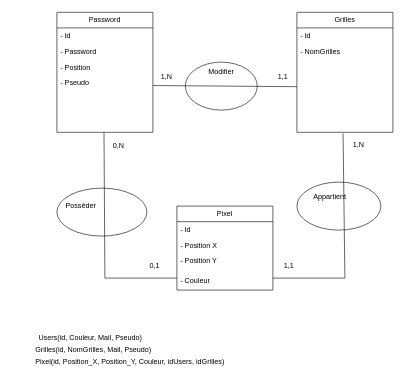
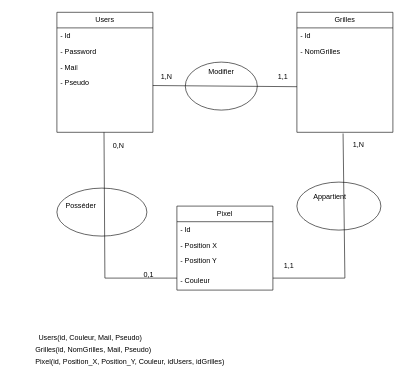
  <mxCell id="0" />
  <mxCell id="1" parent="0" />
  <mxCell id="2" value="" style="ellipse;whiteSpace=wrap;html=1;" parent="1" vertex="1"><mxGeometry x="494" y="303" width="140" height="80" as="geometry" /></mxCell>
  <mxCell id="3" value="" style="ellipse;whiteSpace=wrap;html=1;" parent="1" vertex="1"><mxGeometry x="94" y="313" width="150" height="80" as="geometry" /></mxCell>
  <mxCell id="4" value="" style="ellipse;whiteSpace=wrap;html=1;" parent="1" vertex="1"><mxGeometry x="308" y="103" width="120" height="80" as="geometry" /></mxCell>
  <mxCell id="5" value="Grilles" style="swimlane;fontStyle=0;childLayout=stackLayout;horizontal=1;startSize=26;fillColor=none;horizontalStack=0;resizeParent=1;resizeParentMax=0;resizeLast=0;collapsible=1;marginBottom=0;whiteSpace=wrap;html=1;" parent="1" vertex="1"><mxGeometry x="494" y="20" width="160" height="200" as="geometry" /></mxCell>
  <mxCell id="6" value="- Id" style="text;strokeColor=none;fillColor=none;align=left;verticalAlign=top;spacingLeft=4;spacingRight=4;overflow=hidden;rotatable=0;points=[[0,0.5],[1,0.5]];portConstraint=eastwest;whiteSpace=wrap;html=1;" parent="5" vertex="1"><mxGeometry y="26" width="160" height="26" as="geometry" /></mxCell>
  <mxCell id="7" value="- NomGrilles" style="text;strokeColor=none;fillColor=none;align=left;verticalAlign=top;spacingLeft=4;spacingRight=4;overflow=hidden;rotatable=0;points=[[0,0.5],[1,0.5]];portConstraint=eastwest;whiteSpace=wrap;html=1;" parent="5" vertex="1"><mxGeometry y="52" width="160" height="26" as="geometry" /></mxCell>
  <mxCell id="8" value="&lt;div&gt;&lt;br&gt;&lt;/div&gt;" style="text;strokeColor=none;fillColor=none;align=left;verticalAlign=top;spacingLeft=4;spacingRight=4;overflow=hidden;rotatable=0;points=[[0,0.5],[1,0.5]];portConstraint=eastwest;whiteSpace=wrap;html=1;" parent="5" vertex="1"><mxGeometry y="78" width="160" height="122" as="geometry" /></mxCell>
  <mxCell id="9" value="Pixel" style="swimlane;fontStyle=0;childLayout=stackLayout;horizontal=1;startSize=26;fillColor=none;horizontalStack=0;resizeParent=1;resizeParentMax=0;resizeLast=0;collapsible=1;marginBottom=0;whiteSpace=wrap;html=1;" parent="1" vertex="1"><mxGeometry x="294" y="343" width="160" height="140" as="geometry" /></mxCell>
  <mxCell id="10" value="- Id" style="text;strokeColor=none;fillColor=none;align=left;verticalAlign=top;spacingLeft=4;spacingRight=4;overflow=hidden;rotatable=0;points=[[0,0.5],[1,0.5]];portConstraint=eastwest;whiteSpace=wrap;html=1;" parent="9" vertex="1"><mxGeometry y="26" width="160" height="26" as="geometry" /></mxCell>
  <mxCell id="11" value="&lt;div&gt;- Position X&lt;/div&gt;&lt;div&gt;&lt;br&gt;&lt;/div&gt;" style="text;strokeColor=none;fillColor=none;align=left;verticalAlign=top;spacingLeft=4;spacingRight=4;overflow=hidden;rotatable=0;points=[[0,0.5],[1,0.5]];portConstraint=eastwest;whiteSpace=wrap;html=1;" parent="9" vertex="1"><mxGeometry y="52" width="160" height="26" as="geometry" /></mxCell>
  <mxCell id="12" value="&lt;div&gt;- Position Y&lt;br&gt;&lt;/div&gt;" style="text;strokeColor=none;fillColor=none;align=left;verticalAlign=top;spacingLeft=4;spacingRight=4;overflow=hidden;rotatable=0;points=[[0,0.5],[1,0.5]];portConstraint=eastwest;whiteSpace=wrap;html=1;" parent="9" vertex="1"><mxGeometry y="78" width="160" height="32" as="geometry" /></mxCell>
  <mxCell id="13" value="&lt;div&gt;- Couleur&lt;br&gt;&lt;/div&gt;" style="text;strokeColor=none;fillColor=none;align=left;verticalAlign=top;spacingLeft=4;spacingRight=4;overflow=hidden;rotatable=0;points=[[0,0.5],[1,0.5]];portConstraint=eastwest;whiteSpace=wrap;html=1;" parent="9" vertex="1"><mxGeometry y="110" width="160" height="30" as="geometry" /></mxCell>
- <mxCell id="14" value="Password" style="swimlane;fontStyle=0;childLayout=stackLayout;horizontal=1;startSize=26;fillColor=none;horizontalStack=0;resizeParent=1;resizeParentMax=0;resizeLast=0;collapsible=1;marginBottom=0;whiteSpace=wrap;html=1;" parent="1" vertex="1"><mxGeometry x="94" y="20" width="160" height="200" as="geometry" /></mxCell>
+ <mxCell id="14" value="Users" style="swimlane;fontStyle=0;childLayout=stackLayout;horizontal=1;startSize=26;fillColor=none;horizontalStack=0;resizeParent=1;resizeParentMax=0;resizeLast=0;collapsible=1;marginBottom=0;whiteSpace=wrap;html=1;" parent="1" vertex="1"><mxGeometry x="94" y="20" width="160" height="200" as="geometry" /></mxCell>
  <mxCell id="15" value="- Id" style="text;strokeColor=none;fillColor=none;align=left;verticalAlign=top;spacingLeft=4;spacingRight=4;overflow=hidden;rotatable=0;points=[[0,0.5],[1,0.5]];portConstraint=eastwest;whiteSpace=wrap;html=1;" parent="14" vertex="1"><mxGeometry y="26" width="160" height="26" as="geometry" /></mxCell>
  <mxCell id="16" value="- Password" style="text;strokeColor=none;fillColor=none;align=left;verticalAlign=top;spacingLeft=4;spacingRight=4;overflow=hidden;rotatable=0;points=[[0,0.5],[1,0.5]];portConstraint=eastwest;whiteSpace=wrap;html=1;" parent="14" vertex="1"><mxGeometry y="52" width="160" height="26" as="geometry" /></mxCell>
- <mxCell id="17" value="- Position" style="text;strokeColor=none;fillColor=none;align=left;verticalAlign=top;spacingLeft=4;spacingRight=4;overflow=hidden;rotatable=0;points=[[0,0.5],[1,0.5]];portConstraint=eastwest;whiteSpace=wrap;html=1;" parent="14" vertex="1"><mxGeometry y="78" width="160" height="26" as="geometry" /></mxCell>
+ <mxCell id="17" value="- Mail" style="text;strokeColor=none;fillColor=none;align=left;verticalAlign=top;spacingLeft=4;spacingRight=4;overflow=hidden;rotatable=0;points=[[0,0.5],[1,0.5]];portConstraint=eastwest;whiteSpace=wrap;html=1;" parent="14" vertex="1"><mxGeometry y="78" width="160" height="26" as="geometry" /></mxCell>
  <mxCell id="18" value="&lt;div&gt;- Pseudo&lt;br&gt;&lt;/div&gt;&lt;div&gt;&lt;br&gt;&lt;/div&gt;" style="text;strokeColor=none;fillColor=none;align=left;verticalAlign=top;spacingLeft=4;spacingRight=4;overflow=hidden;rotatable=0;points=[[0,0.5],[1,0.5]];portConstraint=eastwest;whiteSpace=wrap;html=1;" parent="14" vertex="1"><mxGeometry y="104" width="160" height="96" as="geometry" /></mxCell>
  <mxCell id="19" value="" style="endArrow=none;html=1;rounded=0;exitX=0.481;exitY=1.016;exitDx=0;exitDy=0;exitPerimeter=0;" parent="1" source="8" edge="1"><mxGeometry relative="1" as="geometry"><mxPoint x="574" y="213" as="sourcePoint" /><mxPoint x="574" y="463" as="targetPoint" /></mxGeometry></mxCell>
  <mxCell id="20" value="" style="endArrow=none;html=1;rounded=0;entryX=0;entryY=0.377;entryDx=0;entryDy=0;entryPerimeter=0;exitX=1;exitY=0.188;exitDx=0;exitDy=0;exitPerimeter=0;" parent="1" source="18" target="8" edge="1"><mxGeometry relative="1" as="geometry"><mxPoint x="244" y="143" as="sourcePoint" /><mxPoint x="404" y="143" as="targetPoint" /></mxGeometry></mxCell>
  <mxCell id="21" value="" style="endArrow=none;html=1;rounded=0;exitX=0.481;exitY=1.016;exitDx=0;exitDy=0;exitPerimeter=0;" parent="1" edge="1"><mxGeometry relative="1" as="geometry"><mxPoint x="172.5" y="220" as="sourcePoint" /><mxPoint x="174" y="463" as="targetPoint" /></mxGeometry></mxCell>
  <mxCell id="22" value="" style="endArrow=none;html=1;rounded=0;" parent="1" edge="1"><mxGeometry relative="1" as="geometry"><mxPoint x="174" y="463" as="sourcePoint" /><mxPoint x="294" y="463" as="targetPoint" /></mxGeometry></mxCell>
  <mxCell id="23" value="" style="endArrow=none;html=1;rounded=0;" parent="1" edge="1"><mxGeometry relative="1" as="geometry"><mxPoint x="454" y="463" as="sourcePoint" /><mxPoint x="574" y="463" as="targetPoint" /></mxGeometry></mxCell>
  <mxCell id="24" value="Modifier" style="text;html=1;align=center;verticalAlign=middle;whiteSpace=wrap;rounded=0;" parent="1" vertex="1"><mxGeometry x="338" y="105" width="60" height="30" as="geometry" /></mxCell>
  <mxCell id="25" value="Appartient" style="text;html=1;align=center;verticalAlign=middle;whiteSpace=wrap;rounded=0;" parent="1" vertex="1"><mxGeometry x="519" y="313" width="60" height="30" as="geometry" /></mxCell>
  <mxCell id="26" value="Posséder" style="text;html=1;align=center;verticalAlign=middle;whiteSpace=wrap;rounded=0;" parent="1" vertex="1"><mxGeometry x="104" y="328" width="60" height="30" as="geometry" /></mxCell>
  <mxCell id="27" value="1,N" style="text;html=1;align=center;verticalAlign=middle;whiteSpace=wrap;rounded=0;" parent="1" vertex="1"><mxGeometry x="254" y="118" width="46" height="17" as="geometry" /></mxCell>
  <mxCell id="28" value="1,1" style="text;html=1;align=center;verticalAlign=middle;whiteSpace=wrap;rounded=0;" parent="1" vertex="1"><mxGeometry x="448" y="118" width="46" height="17" as="geometry" /></mxCell>
  <mxCell id="29" value="0,N" style="text;html=1;align=center;verticalAlign=middle;whiteSpace=wrap;rounded=0;" parent="1" vertex="1"><mxGeometry x="174" y="233" width="46" height="17" as="geometry" /></mxCell>
  <mxCell id="30" value="1,N" style="text;html=1;align=center;verticalAlign=middle;whiteSpace=wrap;rounded=0;" parent="1" vertex="1"><mxGeometry x="574" y="233" width="46" height="15" as="geometry" /></mxCell>
  <mxCell id="31" value="1,1" style="text;html=1;align=center;verticalAlign=middle;whiteSpace=wrap;rounded=0;" parent="1" vertex="1"><mxGeometry x="458" y="433" width="46" height="17" as="geometry" /></mxCell>
- <mxCell id="32" value="0,1" style="text;html=1;align=center;verticalAlign=middle;whiteSpace=wrap;rounded=0;" parent="1" vertex="1"><mxGeometry x="234" y="433" width="46" height="17" as="geometry" /></mxCell>
+ <mxCell id="32" value="0,1" style="text;html=1;align=center;verticalAlign=middle;whiteSpace=wrap;rounded=0;" parent="1" vertex="1"><mxGeometry x="224" y="448" width="46" height="17" as="geometry" /></mxCell>
  <mxCell id="33" value="Users(id, Couleur, Mail, Pseudo)" style="text;html=1;align=center;verticalAlign=middle;whiteSpace=wrap;rounded=0;" parent="1" vertex="1"><mxGeometry x="50" y="553" width="200" height="20" as="geometry" /></mxCell>
  <mxCell id="34" value="Grilles(id, NomGrilles, Mail, Pseudo)" style="text;html=1;align=center;verticalAlign=middle;whiteSpace=wrap;rounded=0;" parent="1" vertex="1"><mxGeometry x="20" y="573" width="270" height="20" as="geometry" /></mxCell>
  <mxCell id="35" value="Pixel(id, Position_X, Position_Y, Couleur, idUsers, idGrilles)" style="text;html=1;align=center;verticalAlign=middle;whiteSpace=wrap;rounded=0;" parent="1" vertex="1"><mxGeometry x="46" y="593" width="340" height="20" as="geometry" /></mxCell>
